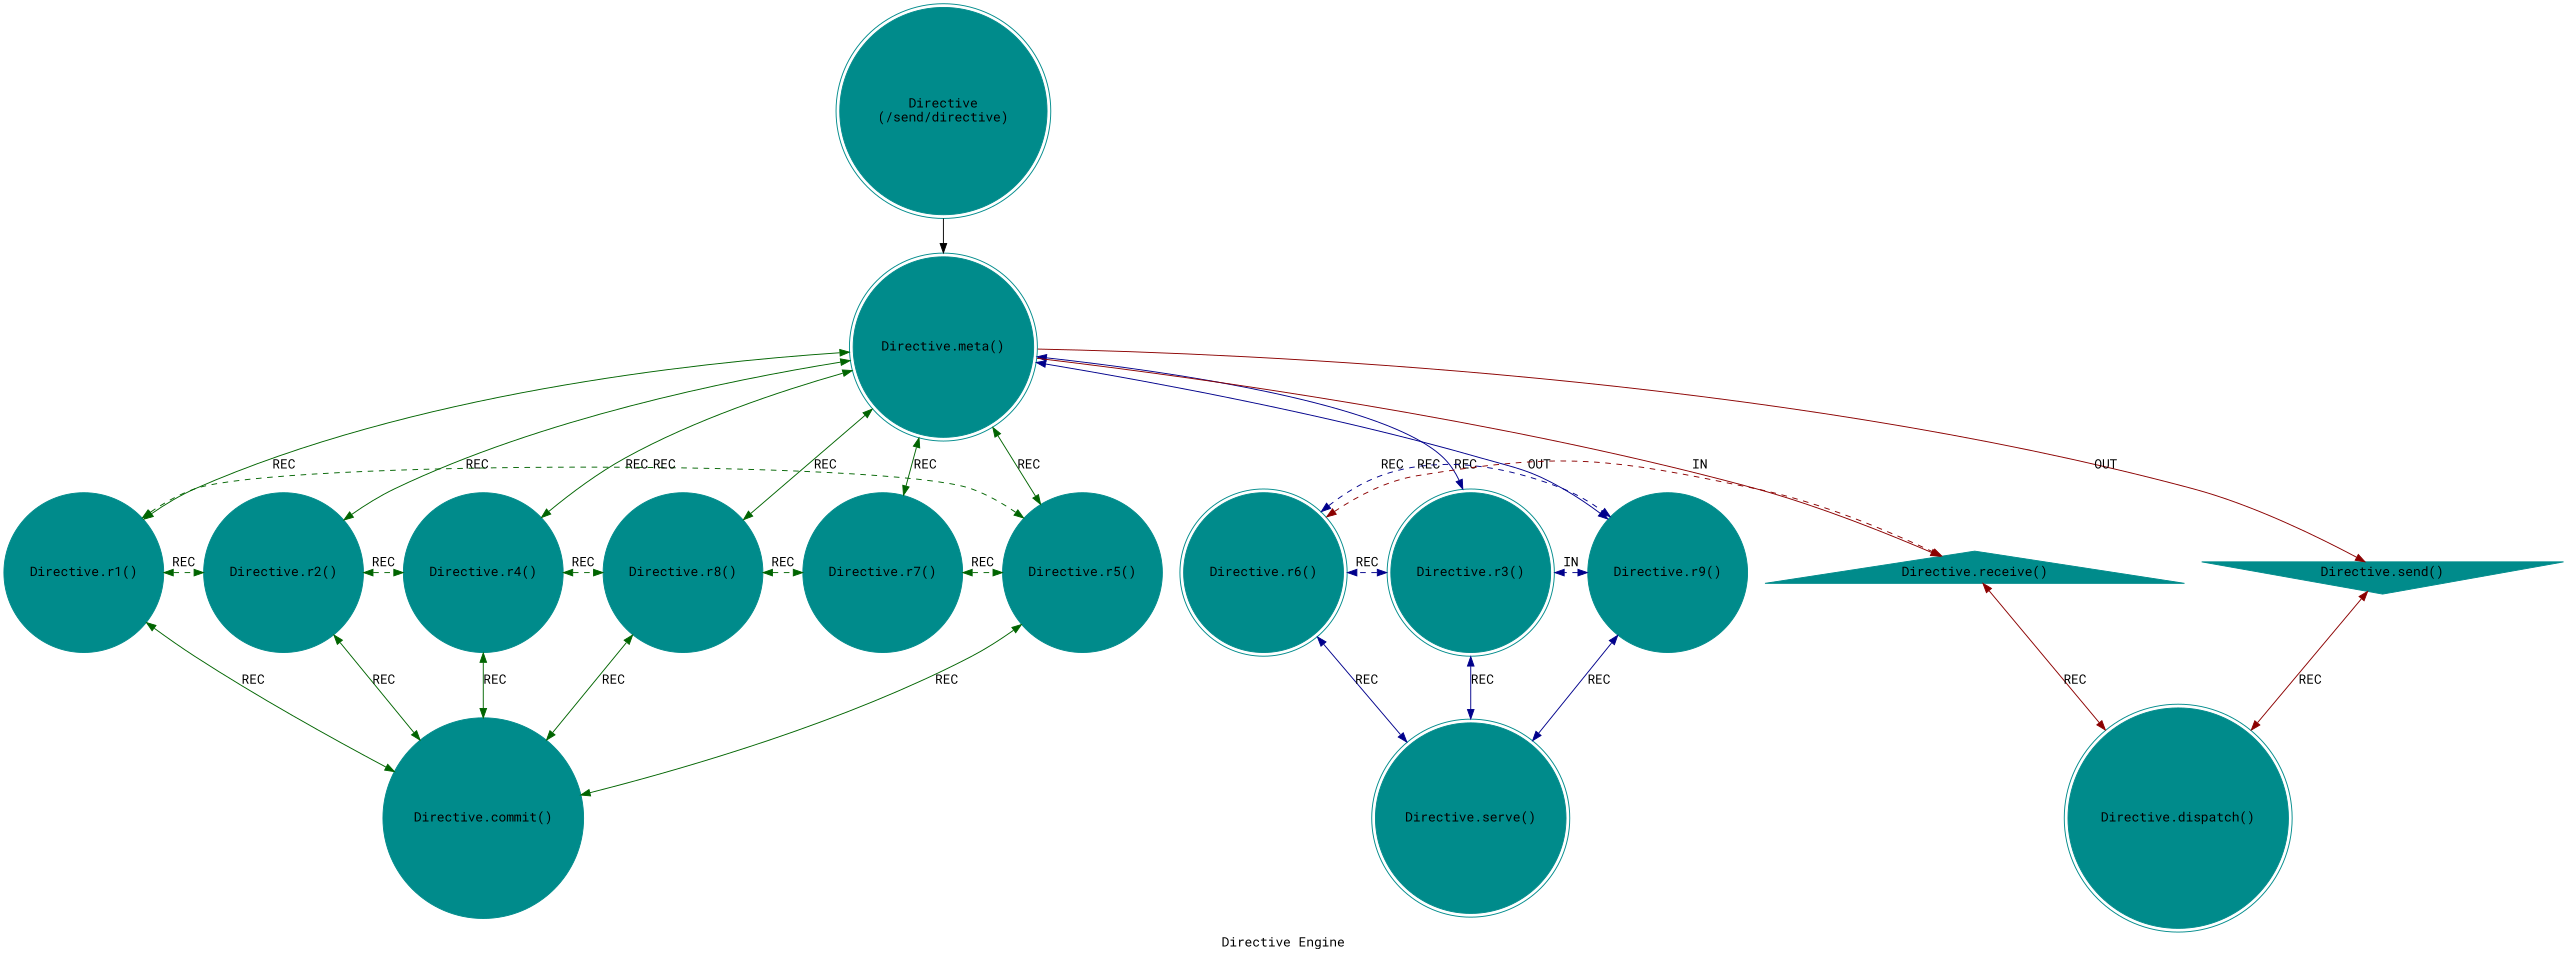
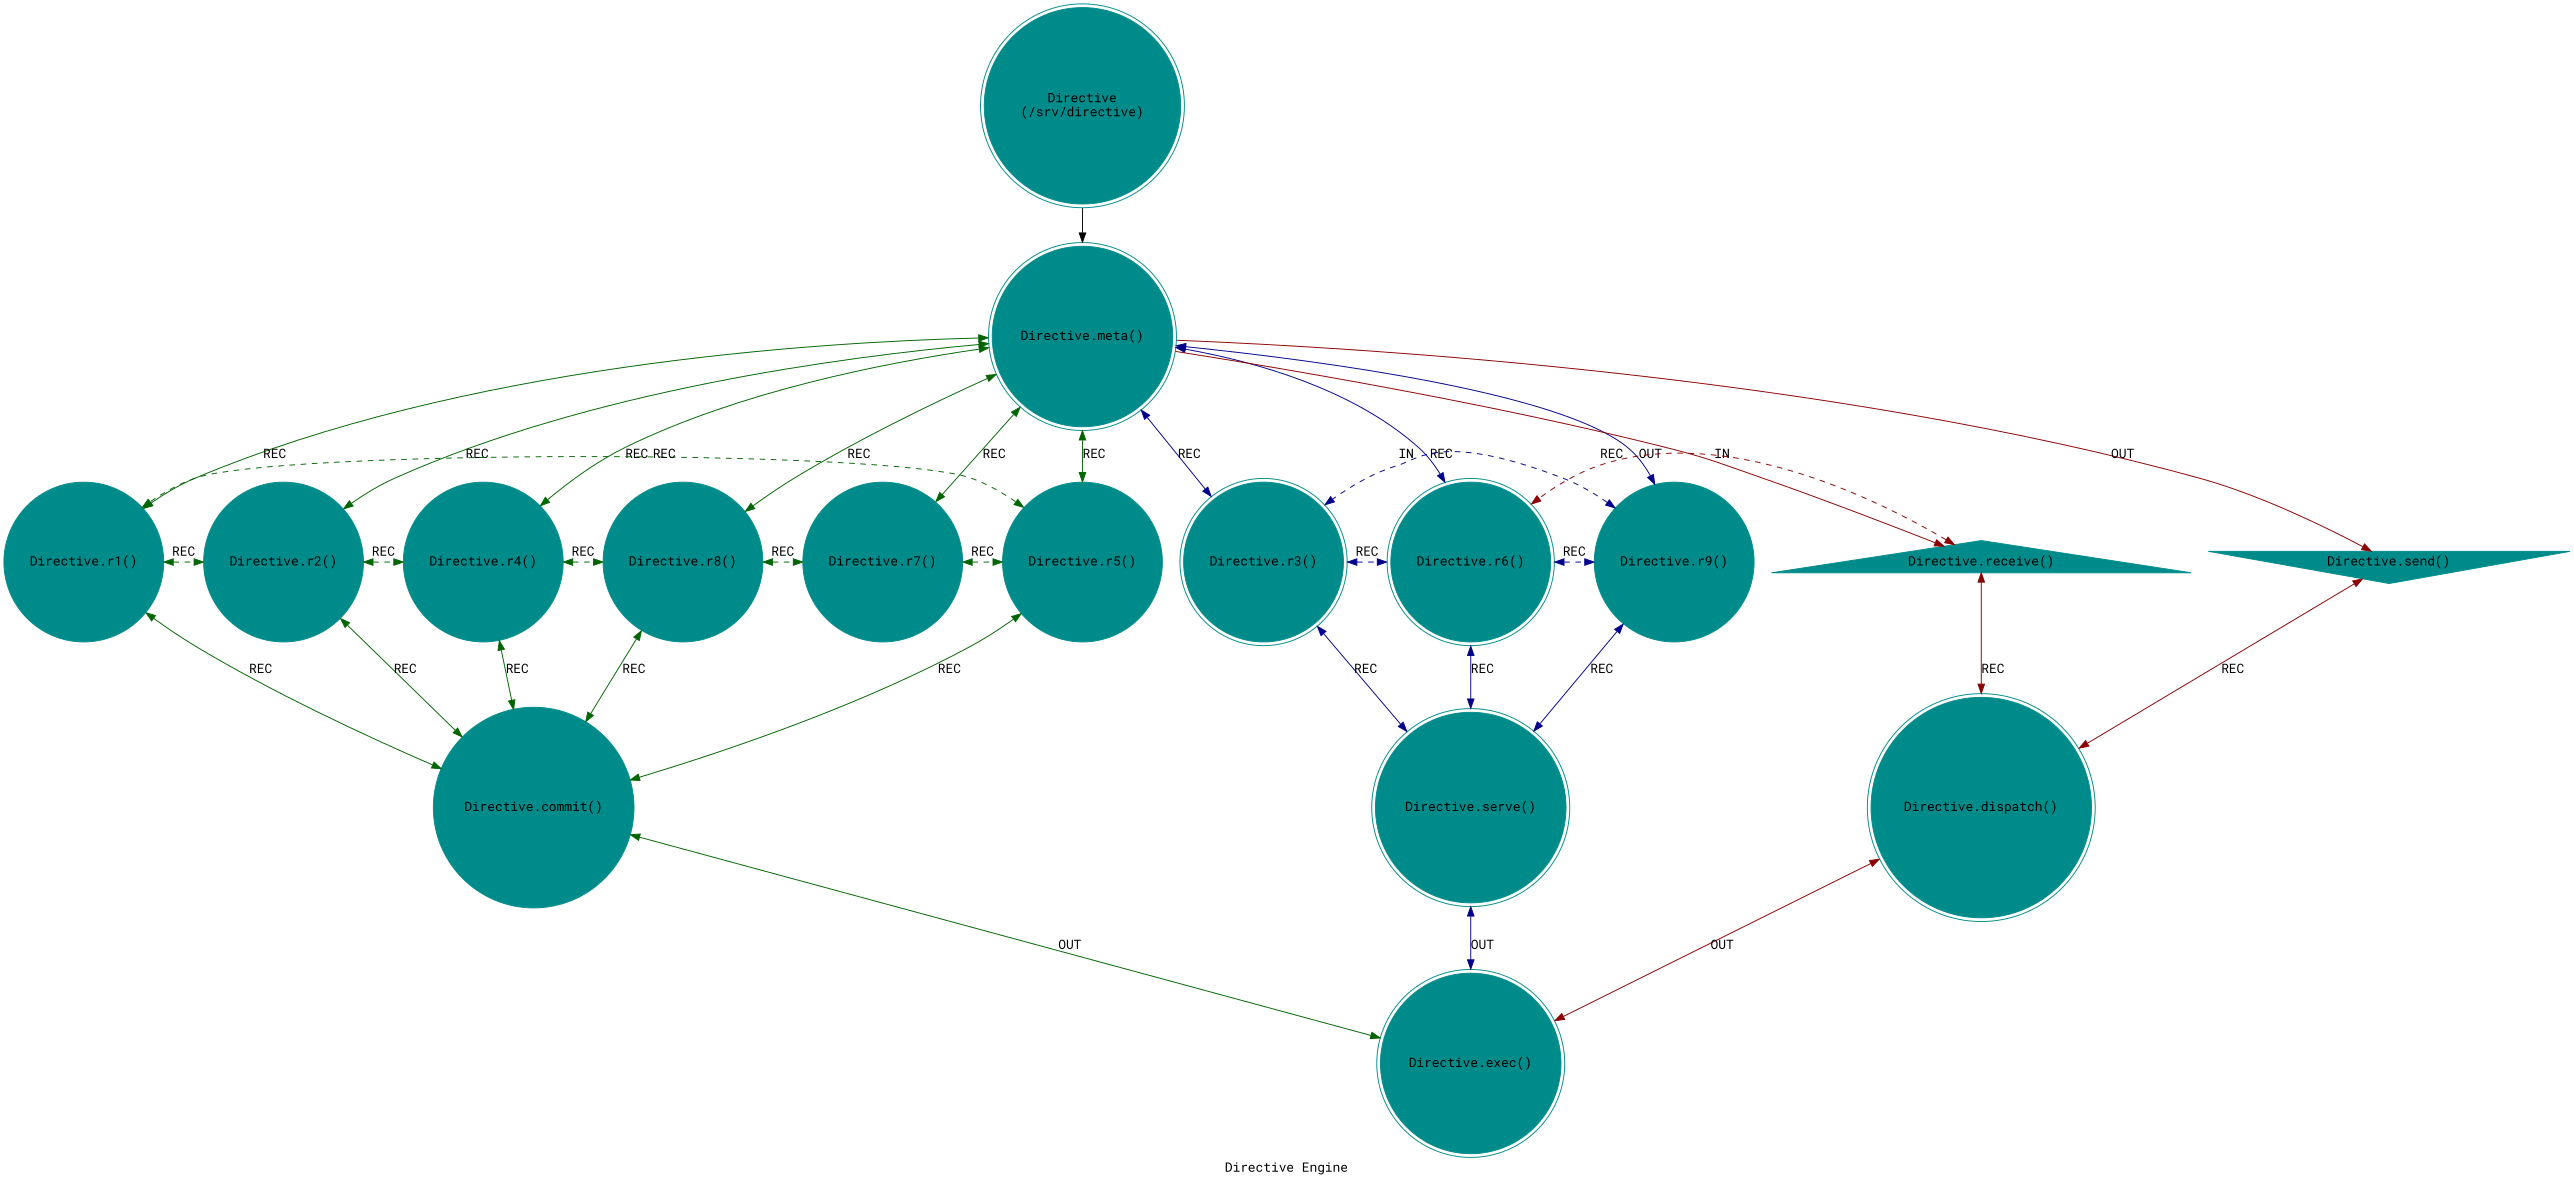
  digraph {
    color=red
    fontname="Roboto Mono"
    label="Directive Engine"
    style=filled
    node [color=darkcyan fontname="Roboto Mono" shape=circle style=filled]
    edge [fontname="Roboto Mono" color=darkgreen dir=both]
-   n1 [label="Directive\n(/send/directive)" shape=doublecircle]
+   n1 [label="Directive\n(/srv/directive)" shape=doublecircle]
    n2 [label="Directive.meta()" shape=doublecircle]
    n3 [label="Directive.r1()"]
    n4 [label="Directive.r2()"]
    n5 [label="Directive.r4()"]
    n6 [label="Directive.r8()"]
    n7 [label="Directive.r7()"]
    n8 [label="Directive.r5()"]
    n9 [label="Directive.r3()" shape=doublecircle]
    n10 [label="Directive.r6()" shape=doublecircle]
    n11 [label="Directive.r9()"]
    n12 [label="Directive.receive()" shape=triangle]
    n13 [label="Directive.send()" shape=invtriangle]
    n14 [label="Directive.commit()"]
    n15 [label="Directive.serve()" shape=doublecircle]
    n16 [label="Directive.dispatch()" shape=doublecircle]
+   n17 [label="Directive.exec()" shape=doublecircle]
    n1 -> n2 [color="" dir=""]
    n2 -> n3 [label=REC]
    n2 -> n4 [label=REC]
    n2 -> n5 [label=REC]
    n2 -> n6 [label=REC]
    n2 -> n7 [label=REC]
    n2 -> n8 [label=REC]
    n2 -> n9 [color=darkblue label=REC]
+   n2 -> n10 [color=darkblue label=REC]
    n2 -> n11 [color=darkblue label=OUT]
    n2 -> n12 [color=darkred label=IN dir=""]
    n2 -> n13 [color=darkred label=OUT dir=""]
    n3 -> n4 [constraint=false label=REC style=dashed]
    n3 -> n14 [label=REC]
    n4 -> n5 [constraint=false label=REC style=dashed]
    n4 -> n14 [label=REC]
    n5 -> n6 [constraint=false label=REC style=dashed]
    n5 -> n14 [label=REC]
    n6 -> n7 [constraint=false label=REC style=dashed]
    n6 -> n14 [label=REC]
    n7 -> n8 [constraint=false label=REC style=dashed]
    n8 -> n3 [constraint=false label=REC style=dashed]
    n8 -> n14 [label=REC]
    n9 -> n10 [color=darkblue constraint=false label=REC style=dashed]
    n9 -> n15 [color=darkblue label=REC]
    n10 -> n11 [color=darkblue constraint=false label=REC style=dashed]
    n10 -> n15 [color=darkblue label=REC]
    n11 -> n9 [color=darkblue constraint=false label=IN style=dashed]
    n11 -> n15 [color=darkblue label=REC]
    n12 -> n10 [color=darkred constraint=false label=REC style=dashed]
    n12 -> n16 [color=darkred label=REC]
    n13 -> n16 [color=darkred label=REC]
+   n14 -> n17 [label=OUT]
+   n15 -> n17 [color=darkblue label=OUT]
+   n16 -> n17 [color=darkred label=OUT]
  }
